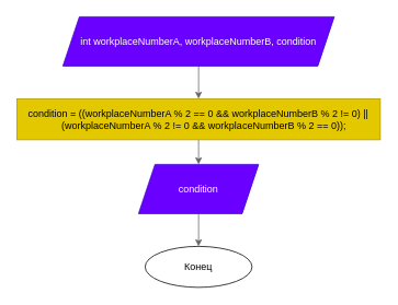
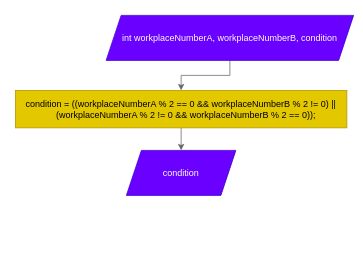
  <mxCell id="0" />
  <mxCell id="1" parent="0" />
  <mxCell id="2" style="edgeStyle=orthogonalEdgeStyle;rounded=0;orthogonalLoop=1;jettySize=auto;html=1;fillColor=#f5f5f5;strokeColor=#666666;gradientColor=#b3b3b3;" edge="1" parent="1" source="3" target="5"><mxGeometry relative="1" as="geometry" /></mxCell>
- <mxCell id="3" value="int workplaceNumberA, workplaceNumberB, condition" style="shape=parallelogram;perimeter=parallelogramPerimeter;whiteSpace=wrap;html=1;fixedSize=1;fillColor=#6a00ff;strokeColor=#3700CC;fontColor=#ffffff;" vertex="1" parent="1"><mxGeometry x="76" y="20" width="330" height="60" as="geometry" /></mxCell>
+ <mxCell id="3" value="int workplaceNumberA, workplaceNumberB, condition" style="shape=parallelogram;perimeter=parallelogramPerimeter;whiteSpace=wrap;html=1;fixedSize=1;fillColor=#6a00ff;strokeColor=#3700CC;fontColor=#ffffff;" vertex="1" parent="1"><mxGeometry x="141" y="20" width="330" height="60" as="geometry" /></mxCell>
  <mxCell id="4" style="edgeStyle=orthogonalEdgeStyle;rounded=0;orthogonalLoop=1;jettySize=auto;html=1;fillColor=#f5f5f5;strokeColor=#666666;gradientColor=#b3b3b3;" edge="1" parent="1" source="5"><mxGeometry relative="1" as="geometry"><mxPoint x="241" y="200" as="targetPoint" /></mxGeometry></mxCell>
  <mxCell id="5" value="condition = ((workplaceNumberA % 2 == 0 &amp;amp;&amp;amp; workplaceNumberB % 2 != 0) ||&lt;br&gt;&amp;nbsp; &amp;nbsp; (workplaceNumberA % 2 != 0 &amp;amp;&amp;amp; workplaceNumberB % 2 == 0));" style="rounded=0;whiteSpace=wrap;html=1;fillColor=#e3c800;fontColor=#000000;strokeColor=#B09500;" vertex="1" parent="1"><mxGeometry x="20" y="120" width="442" height="50" as="geometry" /></mxCell>
- <mxCell id="6" value="Конец" style="ellipse;whiteSpace=wrap;html=1;" vertex="1" parent="1"><mxGeometry x="176" y="300" width="130" height="50" as="geometry" /></mxCell>
- <mxCell id="7" style="edgeStyle=orthogonalEdgeStyle;rounded=0;orthogonalLoop=1;jettySize=auto;html=1;fillColor=#f5f5f5;strokeColor=#666666;gradientColor=#b3b3b3;" edge="1" parent="1" source="8" target="6"><mxGeometry relative="1" as="geometry" /></mxCell>
  <mxCell id="8" value="condition" style="shape=parallelogram;perimeter=parallelogramPerimeter;whiteSpace=wrap;html=1;fixedSize=1;fillColor=#6a00ff;fontColor=#ffffff;strokeColor=#3700CC;" vertex="1" parent="1"><mxGeometry x="168" y="200" width="146" height="60" as="geometry" /></mxCell>
